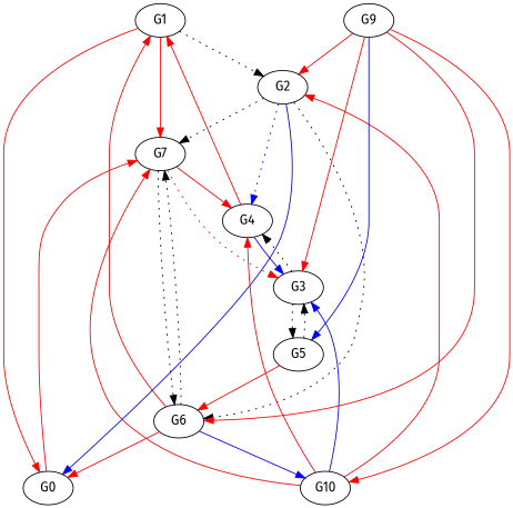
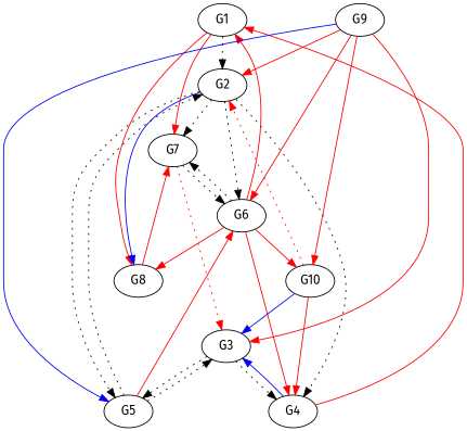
  digraph {
    fontname="Fira Sans"
    node [fontname="Fira Sans"]
    edge [fontname="Fira Sans" color=red]
    n1 [label=G1]
    n2 [label=G2]
    n3 [label=G7]
-   n4 [label=G0]
+   n4 [label=G8]
    n5 [label=G4]
    n6 [label=G5]
    n7 [label=G6]
    n8 [label=G3]
    n9 [label=G10]
    n10 [label=G9]
    n1 -> n2 [style=dotted color=""]
    n1 -> n3
    n1 -> n4
    n2 -> n3 [style=dotted color=""]
    n2 -> n4 [color=blue]
-   n2 -> n5 [style=dotted color=blue]
+   n2 -> n5 [style=dotted color=""]
+   n2 -> n6 [style=dotted color=""]
    n2 -> n7 [style=dotted color=""]
    n3 -> n7 [style=dotted color=""]
    n3 -> n8 [style=dotted]
    n4 -> n3
    n5 -> n1
    n5 -> n8 [color=blue]
+   n6 -> n2 [style=dotted color=""]
    n6 -> n7
    n6 -> n8 [style=dotted color=""]
    n7 -> n1
    n7 -> n3 [style=dotted color=""]
    n7 -> n4
-   n3 -> n5
-   n7 -> n9 [color=blue]
+   n7 -> n5
+   n7 -> n9
    n8 -> n5 [style=dotted color=""]
    n8 -> n6 [style=dotted color=""]
-   n9 -> n2
-   n9 -> n3
+   n9 -> n2 [style=dotted]
    n9 -> n5
    n9 -> n8 [color=blue]
    n10 -> n2
    n10 -> n6 [color=blue]
    n10 -> n7
    n10 -> n8
    n10 -> n9
  }
